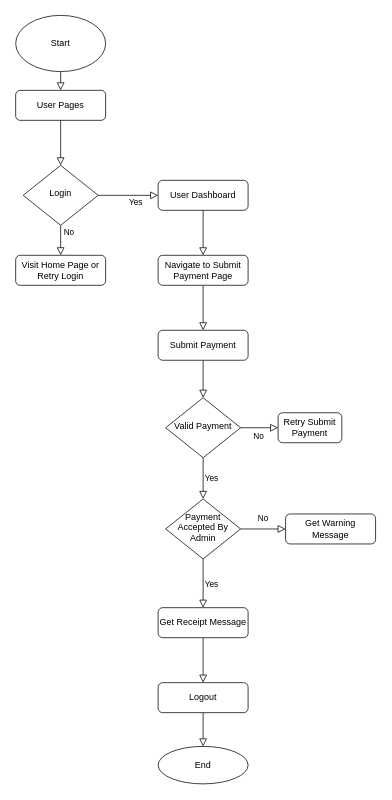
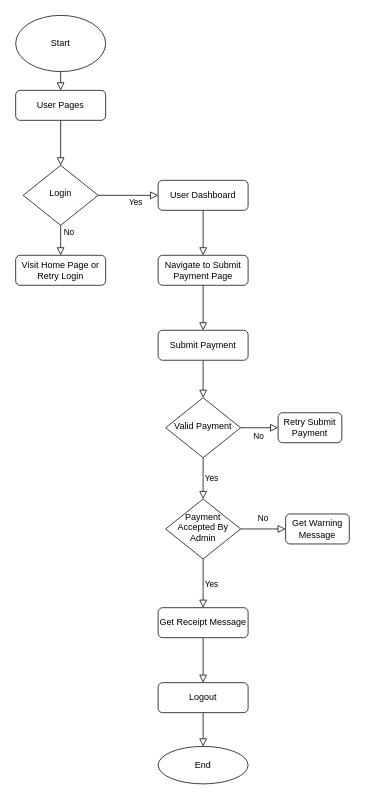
  <mxCell id="0" />
  <mxCell id="1" parent="0" />
  <mxCell id="2" style="shape=connector;rounded=0;orthogonalLoop=1;jettySize=auto;html=1;shadow=0;strokeColor=default;strokeWidth=1;align=center;verticalAlign=middle;fontFamily=Helvetica;fontSize=11;fontColor=default;labelBackgroundColor=none;endArrow=block;endFill=0;endSize=8;" edge="1" parent="1" source="6" target="12"><mxGeometry relative="1" as="geometry" /></mxCell>
  <mxCell id="3" value="No" style="edgeLabel;html=1;align=center;verticalAlign=middle;resizable=0;points=[];fontFamily=Helvetica;fontSize=11;fontColor=default;labelBackgroundColor=none;" vertex="1" connectable="0" parent="2"><mxGeometry x="-0.086" y="1" relative="1" as="geometry"><mxPoint x="9" y="-9" as="offset" /></mxGeometry></mxCell>
  <mxCell id="4" style="shape=connector;rounded=0;orthogonalLoop=1;jettySize=auto;html=1;shadow=0;strokeColor=default;strokeWidth=1;align=center;verticalAlign=middle;fontFamily=Helvetica;fontSize=11;fontColor=default;labelBackgroundColor=none;endArrow=block;endFill=0;endSize=8;" edge="1" parent="1" source="6" target="8"><mxGeometry relative="1" as="geometry" /></mxCell>
  <mxCell id="5" value="Yes" style="edgeLabel;html=1;align=center;verticalAlign=middle;resizable=0;points=[];fontFamily=Helvetica;fontSize=11;fontColor=default;labelBackgroundColor=none;" vertex="1" connectable="0" parent="4"><mxGeometry x="-0.267" relative="1" as="geometry"><mxPoint x="20" y="8" as="offset" /></mxGeometry></mxCell>
  <mxCell id="6" value="Login" style="rhombus;whiteSpace=wrap;html=1;shadow=0;fontFamily=Helvetica;fontSize=12;align=center;strokeWidth=1;spacing=6;spacingTop=-4;" parent="1" vertex="1"><mxGeometry x="30" y="220" width="100" height="80" as="geometry" /></mxCell>
  <mxCell id="7" style="edgeStyle=none;shape=connector;rounded=0;orthogonalLoop=1;jettySize=auto;html=1;shadow=0;strokeColor=default;strokeWidth=1;align=center;verticalAlign=middle;fontFamily=Helvetica;fontSize=11;fontColor=default;labelBackgroundColor=none;endArrow=block;endFill=0;endSize=8;" edge="1" parent="1" source="8" target="34"><mxGeometry relative="1" as="geometry" /></mxCell>
  <mxCell id="8" value="User Dashboard" style="rounded=1;whiteSpace=wrap;html=1;fontSize=12;glass=0;strokeWidth=1;shadow=0;" parent="1" vertex="1"><mxGeometry x="210" y="240" width="120" height="40" as="geometry" /></mxCell>
  <mxCell id="9" style="edgeStyle=none;shape=connector;rounded=0;orthogonalLoop=1;jettySize=auto;html=1;shadow=0;strokeColor=default;strokeWidth=1;align=center;verticalAlign=middle;fontFamily=Helvetica;fontSize=11;fontColor=default;labelBackgroundColor=none;endArrow=block;endFill=0;endSize=8;" edge="1" parent="1" source="10" target="24"><mxGeometry relative="1" as="geometry" /></mxCell>
  <mxCell id="10" value="Start" style="ellipse;whiteSpace=wrap;html=1;" vertex="1" parent="1"><mxGeometry x="20" y="20" width="120" height="75" as="geometry" /></mxCell>
  <mxCell id="11" value="End" style="ellipse;whiteSpace=wrap;html=1;" vertex="1" parent="1"><mxGeometry x="210" y="995" width="120" height="50" as="geometry" /></mxCell>
  <mxCell id="12" value="Visit Home Page or Retry Login" style="rounded=1;whiteSpace=wrap;html=1;fontSize=12;glass=0;strokeWidth=1;shadow=0;" vertex="1" parent="1"><mxGeometry x="20" y="340" width="120" height="40" as="geometry" /></mxCell>
  <mxCell id="13" style="edgeStyle=none;shape=connector;rounded=0;orthogonalLoop=1;jettySize=auto;html=1;shadow=0;strokeColor=default;strokeWidth=1;align=center;verticalAlign=middle;fontFamily=Helvetica;fontSize=11;fontColor=default;labelBackgroundColor=none;endArrow=block;endFill=0;endSize=8;" edge="1" parent="1" source="14" target="21"><mxGeometry relative="1" as="geometry" /></mxCell>
  <mxCell id="14" value="Submit Payment" style="rounded=1;whiteSpace=wrap;html=1;fontSize=12;glass=0;strokeWidth=1;shadow=0;fontStyle=0;absoluteArcSize=0;" vertex="1" parent="1"><mxGeometry x="210" y="440" width="120" height="40" as="geometry" /></mxCell>
  <mxCell id="15" style="edgeStyle=none;shape=connector;rounded=0;orthogonalLoop=1;jettySize=auto;html=1;shadow=0;strokeColor=default;strokeWidth=1;align=center;verticalAlign=middle;fontFamily=Helvetica;fontSize=11;fontColor=default;labelBackgroundColor=none;endArrow=block;endFill=0;endSize=8;" edge="1" parent="1" source="16" target="11"><mxGeometry relative="1" as="geometry" /></mxCell>
  <mxCell id="16" value="Logout" style="rounded=1;whiteSpace=wrap;html=1;fontSize=12;glass=0;strokeWidth=1;shadow=0;" vertex="1" parent="1"><mxGeometry x="210" y="910" width="120" height="40" as="geometry" /></mxCell>
  <mxCell id="17" style="edgeStyle=none;shape=connector;rounded=0;orthogonalLoop=1;jettySize=auto;html=1;shadow=0;strokeColor=default;strokeWidth=1;align=center;verticalAlign=middle;fontFamily=Helvetica;fontSize=11;fontColor=default;labelBackgroundColor=none;endArrow=block;endFill=0;endSize=8;" edge="1" parent="1" source="21" target="22"><mxGeometry relative="1" as="geometry" /></mxCell>
  <mxCell id="18" value="No" style="edgeLabel;html=1;align=center;verticalAlign=middle;resizable=0;points=[];fontFamily=Helvetica;fontSize=11;fontColor=default;labelBackgroundColor=none;" vertex="1" connectable="0" parent="17"><mxGeometry x="-0.085" y="-2" relative="1" as="geometry"><mxPoint y="8" as="offset" /></mxGeometry></mxCell>
  <mxCell id="19" style="edgeStyle=none;shape=connector;rounded=0;orthogonalLoop=1;jettySize=auto;html=1;shadow=0;strokeColor=default;strokeWidth=1;align=center;verticalAlign=middle;fontFamily=Helvetica;fontSize=11;fontColor=default;labelBackgroundColor=none;endArrow=block;endFill=0;endSize=8;" edge="1" parent="1" source="21" target="29"><mxGeometry relative="1" as="geometry" /></mxCell>
  <mxCell id="20" value="Yes" style="edgeLabel;html=1;align=center;verticalAlign=middle;resizable=0;points=[];fontFamily=Helvetica;fontSize=11;fontColor=default;labelBackgroundColor=none;" vertex="1" connectable="0" parent="19"><mxGeometry x="-0.044" y="2" relative="1" as="geometry"><mxPoint x="8" as="offset" /></mxGeometry></mxCell>
  <mxCell id="21" value="Valid Payment" style="rhombus;whiteSpace=wrap;html=1;shadow=0;fontFamily=Helvetica;fontSize=12;align=center;strokeWidth=1;spacing=6;spacingTop=-4;" vertex="1" parent="1"><mxGeometry x="220" y="530" width="100" height="80" as="geometry" /></mxCell>
  <mxCell id="22" value="Retry Submit Payment" style="rounded=1;whiteSpace=wrap;html=1;fontSize=12;glass=0;strokeWidth=1;shadow=0;" vertex="1" parent="1"><mxGeometry x="370" y="550" width="85" height="40" as="geometry" /></mxCell>
  <mxCell id="23" style="edgeStyle=none;shape=connector;rounded=0;orthogonalLoop=1;jettySize=auto;html=1;shadow=0;strokeColor=default;strokeWidth=1;align=center;verticalAlign=middle;fontFamily=Helvetica;fontSize=11;fontColor=default;labelBackgroundColor=none;endArrow=block;endFill=0;endSize=8;" edge="1" parent="1" source="24" target="6"><mxGeometry relative="1" as="geometry" /></mxCell>
  <mxCell id="24" value="User Pages" style="rounded=1;whiteSpace=wrap;html=1;fontSize=12;glass=0;strokeWidth=1;shadow=0;" vertex="1" parent="1"><mxGeometry x="20" y="120" width="120" height="40" as="geometry" /></mxCell>
  <mxCell id="25" style="edgeStyle=none;shape=connector;rounded=0;orthogonalLoop=1;jettySize=auto;html=1;shadow=0;strokeColor=default;strokeWidth=1;align=center;verticalAlign=middle;fontFamily=Helvetica;fontSize=11;fontColor=default;labelBackgroundColor=none;endArrow=block;endFill=0;endSize=8;" edge="1" parent="1" source="29" target="30"><mxGeometry relative="1" as="geometry" /></mxCell>
  <mxCell id="26" value="No" style="edgeLabel;html=1;align=center;verticalAlign=middle;resizable=0;points=[];fontFamily=Helvetica;fontSize=11;fontColor=default;labelBackgroundColor=none;" vertex="1" connectable="0" parent="25"><mxGeometry x="0.142" y="-1" relative="1" as="geometry"><mxPoint x="-5" y="-16" as="offset" /></mxGeometry></mxCell>
  <mxCell id="27" style="edgeStyle=none;shape=connector;rounded=0;orthogonalLoop=1;jettySize=auto;html=1;shadow=0;strokeColor=default;strokeWidth=1;align=center;verticalAlign=middle;fontFamily=Helvetica;fontSize=11;fontColor=default;labelBackgroundColor=none;endArrow=block;endFill=0;endSize=8;" edge="1" parent="1" source="29" target="32"><mxGeometry relative="1" as="geometry" /></mxCell>
  <mxCell id="28" value="Yes" style="edgeLabel;html=1;align=center;verticalAlign=middle;resizable=0;points=[];fontFamily=Helvetica;fontSize=11;fontColor=default;labelBackgroundColor=none;" vertex="1" connectable="0" parent="27"><mxGeometry x="0.015" y="2" relative="1" as="geometry"><mxPoint x="8" as="offset" /></mxGeometry></mxCell>
  <mxCell id="29" value="Payment Accepted By Admin" style="rhombus;whiteSpace=wrap;html=1;shadow=0;fontFamily=Helvetica;fontSize=12;align=center;strokeWidth=1;spacing=6;spacingTop=-4;" vertex="1" parent="1"><mxGeometry x="220" y="665" width="100" height="80" as="geometry" /></mxCell>
- <mxCell id="30" value="Get Warning Message" style="rounded=1;whiteSpace=wrap;html=1;fontSize=12;glass=0;strokeWidth=1;shadow=0;" vertex="1" parent="1"><mxGeometry x="380" y="685" width="120" height="40" as="geometry" /></mxCell>
+ <mxCell id="30" value="Get Warning Message" style="rounded=1;whiteSpace=wrap;html=1;fontSize=12;glass=0;strokeWidth=1;shadow=0;" vertex="1" parent="1"><mxGeometry x="380" y="685" width="85" height="40" as="geometry" /></mxCell>
  <mxCell id="31" style="edgeStyle=none;shape=connector;rounded=0;orthogonalLoop=1;jettySize=auto;html=1;shadow=0;strokeColor=default;strokeWidth=1;align=center;verticalAlign=middle;fontFamily=Helvetica;fontSize=11;fontColor=default;labelBackgroundColor=none;endArrow=block;endFill=0;endSize=8;" edge="1" parent="1" source="32" target="16"><mxGeometry relative="1" as="geometry" /></mxCell>
  <mxCell id="32" value="Get Receipt Message" style="rounded=1;whiteSpace=wrap;html=1;fontSize=12;glass=0;strokeWidth=1;shadow=0;" vertex="1" parent="1"><mxGeometry x="210" y="810" width="120" height="40" as="geometry" /></mxCell>
  <mxCell id="33" style="edgeStyle=none;shape=connector;rounded=0;orthogonalLoop=1;jettySize=auto;html=1;shadow=0;strokeColor=default;strokeWidth=1;align=center;verticalAlign=middle;fontFamily=Helvetica;fontSize=11;fontColor=default;labelBackgroundColor=none;endArrow=block;endFill=0;endSize=8;" edge="1" parent="1" source="34" target="14"><mxGeometry relative="1" as="geometry" /></mxCell>
  <mxCell id="34" value="Navigate to Submit Payment Page" style="rounded=1;whiteSpace=wrap;html=1;fontSize=12;glass=0;strokeWidth=1;shadow=0;" vertex="1" parent="1"><mxGeometry x="210" y="340" width="120" height="40" as="geometry" /></mxCell>
